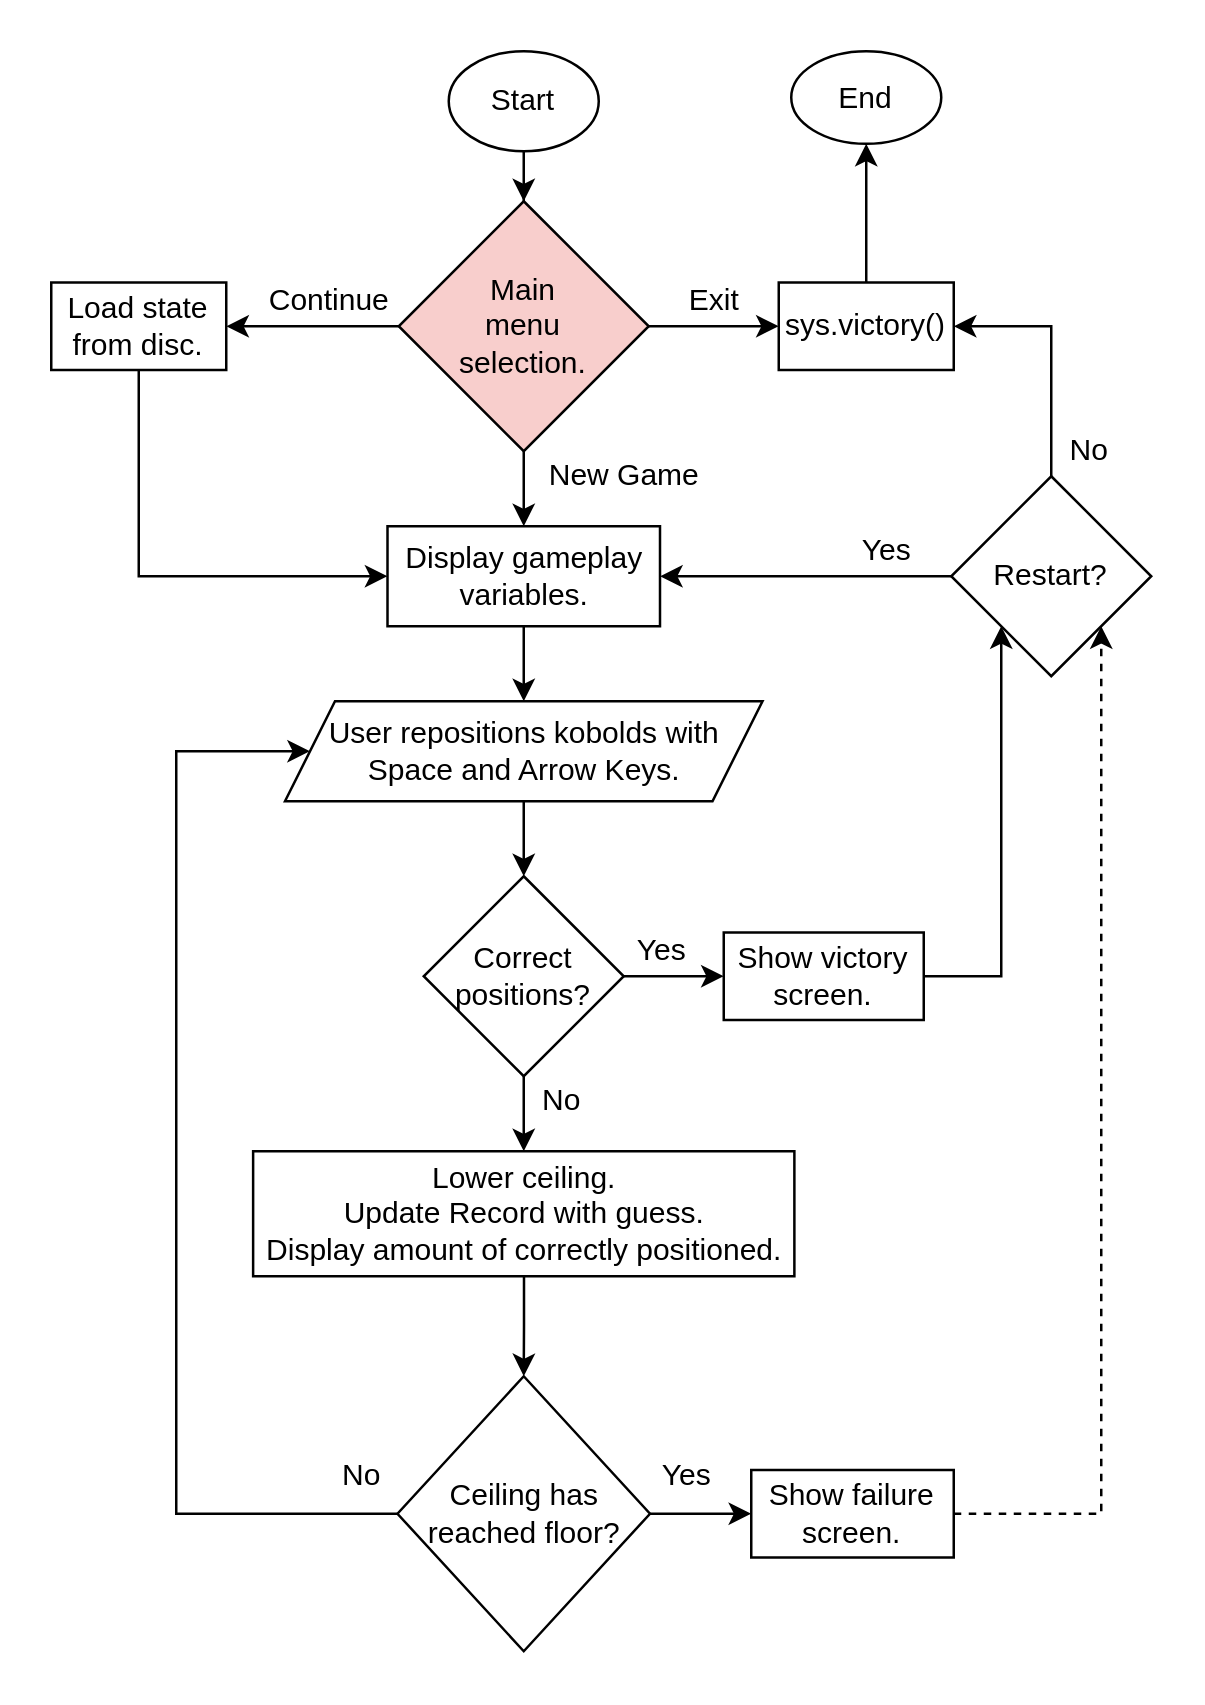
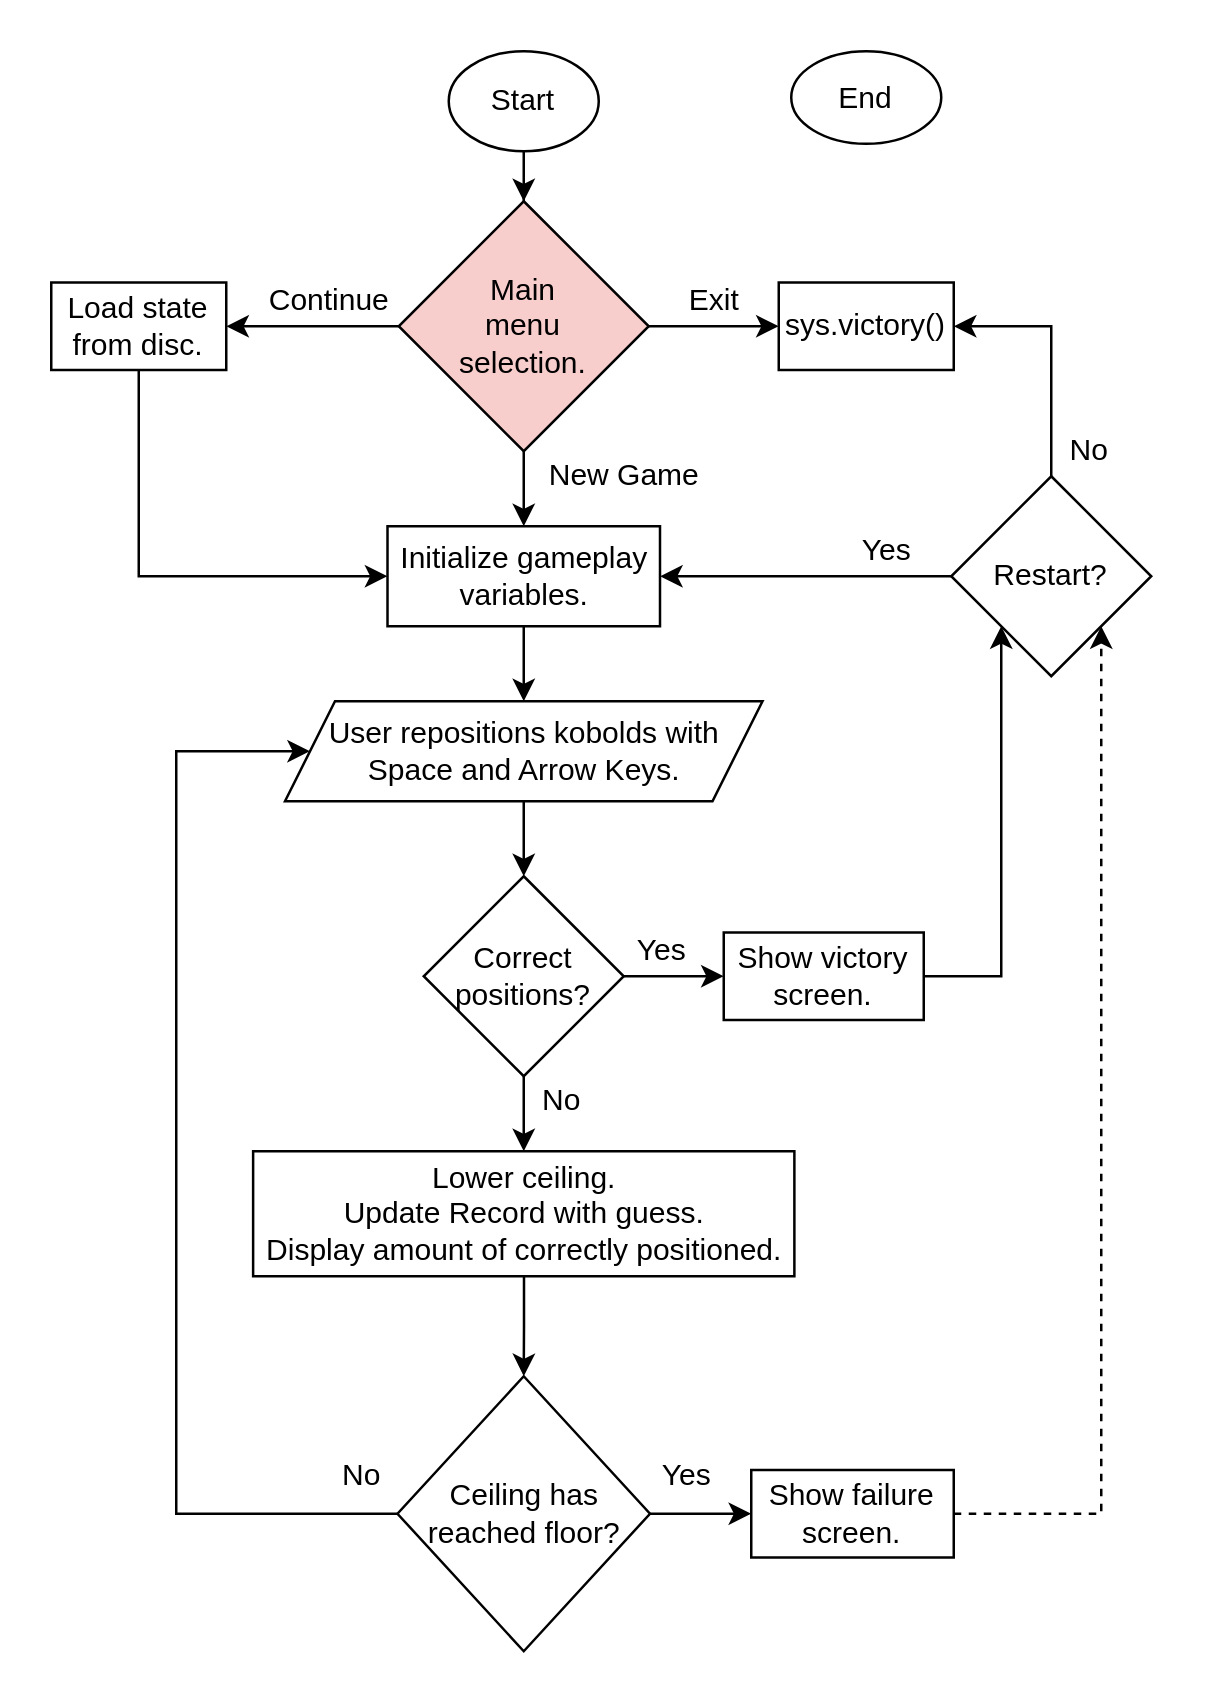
  <mxCell id="0" />
  <mxCell id="1" parent="0" />
  <mxCell id="2" style="edgeStyle=orthogonalEdgeStyle;rounded=0;orthogonalLoop=1;jettySize=auto;html=1;entryX=0.5;entryY=0;entryDx=0;entryDy=0;" edge="1" parent="1" source="3" target="4"><mxGeometry relative="1" as="geometry" /></mxCell>
  <mxCell id="3" value="Start" style="ellipse;whiteSpace=wrap;html=1;" vertex="1" parent="1"><mxGeometry x="179" y="20" width="60" height="40" as="geometry" /></mxCell>
  <mxCell id="4" value="Main&lt;br&gt;menu&lt;br&gt;selection." style="rhombus;whiteSpace=wrap;html=1;fillColor=#f8cecc;" vertex="1" parent="1"><mxGeometry x="159" y="80" width="100" height="100" as="geometry" /></mxCell>
- <mxCell id="5" style="edgeStyle=orthogonalEdgeStyle;rounded=0;orthogonalLoop=1;jettySize=auto;html=1;entryX=0.5;entryY=1;entryDx=0;entryDy=0;" edge="1" parent="1" source="6" target="41"><mxGeometry relative="1" as="geometry" /></mxCell>
  <mxCell id="6" value="sys.victory()" style="rounded=0;whiteSpace=wrap;html=1;" vertex="1" parent="1"><mxGeometry x="311" y="112.5" width="70" height="35" as="geometry" /></mxCell>
  <mxCell id="7" style="edgeStyle=orthogonalEdgeStyle;rounded=0;orthogonalLoop=1;jettySize=auto;html=1;entryX=0.5;entryY=0;entryDx=0;entryDy=0;" edge="1" parent="1" source="8" target="16"><mxGeometry relative="1" as="geometry" /></mxCell>
- <mxCell id="8" value="Display gameplay variables." style="rounded=0;whiteSpace=wrap;html=1;" vertex="1" parent="1"><mxGeometry x="154.5" y="210" width="109" height="40" as="geometry" /></mxCell>
+ <mxCell id="8" value="Initialize gameplay variables." style="rounded=0;whiteSpace=wrap;html=1;" vertex="1" parent="1"><mxGeometry x="154.5" y="210" width="109" height="40" as="geometry" /></mxCell>
  <mxCell id="9" value="" style="endArrow=classic;html=1;exitX=1;exitY=0.5;exitDx=0;exitDy=0;entryX=0;entryY=0.5;entryDx=0;entryDy=0;" edge="1" parent="1" source="4" target="6"><mxGeometry width="50" height="50" relative="1" as="geometry"><mxPoint x="199" y="260" as="sourcePoint" /><mxPoint x="249" y="210" as="targetPoint" /></mxGeometry></mxCell>
  <mxCell id="10" value="" style="endArrow=classic;html=1;exitX=0.5;exitY=1;exitDx=0;exitDy=0;entryX=0.5;entryY=0;entryDx=0;entryDy=0;" edge="1" parent="1" source="4" target="8"><mxGeometry width="50" height="50" relative="1" as="geometry"><mxPoint x="199" y="260" as="sourcePoint" /><mxPoint x="249" y="210" as="targetPoint" /></mxGeometry></mxCell>
  <mxCell id="11" value="" style="endArrow=classic;html=1;exitX=0;exitY=0.5;exitDx=0;exitDy=0;" edge="1" parent="1" source="34"><mxGeometry width="50" height="50" relative="1" as="geometry"><mxPoint x="269" y="210" as="sourcePoint" /><mxPoint x="70" y="130" as="targetPoint" /></mxGeometry></mxCell>
  <mxCell id="12" value="Exit" style="text;html=1;align=center;verticalAlign=middle;resizable=0;points=[];autosize=1;" vertex="1" parent="1"><mxGeometry x="264.5" y="110" width="40" height="20" as="geometry" /></mxCell>
  <mxCell id="13" value="Continue" style="text;html=1;align=center;verticalAlign=middle;resizable=0;points=[];autosize=1;" vertex="1" parent="1"><mxGeometry x="100.75" y="110" width="60" height="20" as="geometry" /></mxCell>
  <mxCell id="14" value="New Game" style="text;html=1;align=center;verticalAlign=middle;resizable=0;points=[];autosize=1;" vertex="1" parent="1"><mxGeometry x="209" y="180" width="80" height="20" as="geometry" /></mxCell>
  <mxCell id="15" style="edgeStyle=orthogonalEdgeStyle;rounded=0;orthogonalLoop=1;jettySize=auto;html=1;entryX=0.5;entryY=0;entryDx=0;entryDy=0;" edge="1" parent="1" source="16" target="19"><mxGeometry relative="1" as="geometry" /></mxCell>
  <mxCell id="16" value="User repositions kobolds with Space and Arrow Keys." style="shape=parallelogram;perimeter=parallelogramPerimeter;whiteSpace=wrap;html=1;fixedSize=1;" vertex="1" parent="1"><mxGeometry x="113.5" y="280" width="191" height="40" as="geometry" /></mxCell>
  <mxCell id="17" style="edgeStyle=orthogonalEdgeStyle;rounded=0;orthogonalLoop=1;jettySize=auto;html=1;entryX=0.5;entryY=0;entryDx=0;entryDy=0;" edge="1" parent="1" source="19" target="22"><mxGeometry relative="1" as="geometry" /></mxCell>
  <mxCell id="18" style="edgeStyle=orthogonalEdgeStyle;rounded=0;orthogonalLoop=1;jettySize=auto;html=1;entryX=0;entryY=0.5;entryDx=0;entryDy=0;" edge="1" parent="1" source="19" target="25"><mxGeometry relative="1" as="geometry" /></mxCell>
  <mxCell id="19" value="Correct positions?" style="rhombus;whiteSpace=wrap;html=1;" vertex="1" parent="1"><mxGeometry x="169" y="350" width="80" height="80" as="geometry" /></mxCell>
  <mxCell id="20" style="edgeStyle=orthogonalEdgeStyle;rounded=0;orthogonalLoop=1;jettySize=auto;html=1;entryX=0;entryY=0.5;entryDx=0;entryDy=0;exitX=0;exitY=0.5;exitDx=0;exitDy=0;" edge="1" parent="1" source="27" target="16"><mxGeometry relative="1" as="geometry"><mxPoint x="169" y="390" as="targetPoint" /><Array as="points"><mxPoint x="70" y="605" /><mxPoint x="70" y="300" /></Array></mxGeometry></mxCell>
  <mxCell id="21" style="edgeStyle=orthogonalEdgeStyle;rounded=0;orthogonalLoop=1;jettySize=auto;html=1;entryX=0.5;entryY=0;entryDx=0;entryDy=0;" edge="1" parent="1" source="22" target="27"><mxGeometry relative="1" as="geometry" /></mxCell>
  <mxCell id="22" value="Lower ceiling.&lt;br&gt;Update Record with guess.&lt;br&gt;Display amount of correctly positioned." style="rounded=0;whiteSpace=wrap;html=1;" vertex="1" parent="1"><mxGeometry x="100.75" y="460" width="216.5" height="50" as="geometry" /></mxCell>
  <mxCell id="23" value="No" style="text;html=1;align=center;verticalAlign=middle;resizable=0;points=[];autosize=1;" vertex="1" parent="1"><mxGeometry x="209" y="430" width="30" height="20" as="geometry" /></mxCell>
  <mxCell id="24" style="edgeStyle=orthogonalEdgeStyle;rounded=0;orthogonalLoop=1;jettySize=auto;html=1;entryX=0;entryY=1;entryDx=0;entryDy=0;" edge="1" parent="1" source="25" target="38"><mxGeometry relative="1" as="geometry" /></mxCell>
  <mxCell id="25" value="Show victory screen." style="rounded=0;whiteSpace=wrap;html=1;" vertex="1" parent="1"><mxGeometry x="289" y="372.5" width="80" height="35" as="geometry" /></mxCell>
  <mxCell id="26" style="edgeStyle=orthogonalEdgeStyle;rounded=0;orthogonalLoop=1;jettySize=auto;html=1;entryX=0;entryY=0.5;entryDx=0;entryDy=0;" edge="1" parent="1" source="27" target="30"><mxGeometry relative="1" as="geometry" /></mxCell>
  <mxCell id="27" value="Ceiling has reached floor?" style="rhombus;whiteSpace=wrap;html=1;" vertex="1" parent="1"><mxGeometry x="158.5" y="550" width="101" height="110" as="geometry" /></mxCell>
  <mxCell id="28" value="No" style="text;html=1;align=center;verticalAlign=middle;resizable=0;points=[];autosize=1;" vertex="1" parent="1"><mxGeometry x="128.5" y="580" width="30" height="20" as="geometry" /></mxCell>
  <mxCell id="29" style="edgeStyle=orthogonalEdgeStyle;rounded=0;orthogonalLoop=1;jettySize=auto;html=1;entryX=1;entryY=1;entryDx=0;entryDy=0;dashed=1;" edge="1" parent="1" source="30" target="38"><mxGeometry relative="1" as="geometry"><Array as="points"><mxPoint x="440" y="605" /></Array></mxGeometry></mxCell>
  <mxCell id="30" value="Show failure screen." style="rounded=0;whiteSpace=wrap;html=1;" vertex="1" parent="1"><mxGeometry x="300" y="587.5" width="81" height="35" as="geometry" /></mxCell>
  <mxCell id="31" value="Yes" style="text;html=1;align=center;verticalAlign=middle;resizable=0;points=[];autosize=1;" vertex="1" parent="1"><mxGeometry x="249" y="370" width="30" height="20" as="geometry" /></mxCell>
  <mxCell id="32" value="Yes" style="text;html=1;align=center;verticalAlign=middle;resizable=0;points=[];autosize=1;" vertex="1" parent="1"><mxGeometry x="259" y="580" width="30" height="20" as="geometry" /></mxCell>
  <mxCell id="33" style="edgeStyle=orthogonalEdgeStyle;rounded=0;orthogonalLoop=1;jettySize=auto;html=1;entryX=0;entryY=0.5;entryDx=0;entryDy=0;" edge="1" parent="1" source="34" target="8"><mxGeometry relative="1" as="geometry"><Array as="points"><mxPoint x="55" y="230" /></Array></mxGeometry></mxCell>
  <mxCell id="34" value="Load state from disc." style="rounded=0;whiteSpace=wrap;html=1;" vertex="1" parent="1"><mxGeometry x="20" y="112.5" width="70" height="35" as="geometry" /></mxCell>
  <mxCell id="35" value="" style="endArrow=classic;html=1;exitX=0;exitY=0.5;exitDx=0;exitDy=0;" edge="1" parent="1" source="4" target="34"><mxGeometry width="50" height="50" relative="1" as="geometry"><mxPoint x="159" y="130" as="sourcePoint" /><mxPoint x="70" y="130" as="targetPoint" /></mxGeometry></mxCell>
  <mxCell id="36" style="edgeStyle=orthogonalEdgeStyle;rounded=0;orthogonalLoop=1;jettySize=auto;html=1;entryX=1;entryY=0.5;entryDx=0;entryDy=0;" edge="1" parent="1" source="38" target="8"><mxGeometry relative="1" as="geometry" /></mxCell>
  <mxCell id="37" style="edgeStyle=orthogonalEdgeStyle;rounded=0;orthogonalLoop=1;jettySize=auto;html=1;entryX=1;entryY=0.5;entryDx=0;entryDy=0;" edge="1" parent="1" source="38" target="6"><mxGeometry relative="1" as="geometry" /></mxCell>
  <mxCell id="38" value="Restart?" style="rhombus;whiteSpace=wrap;html=1;" vertex="1" parent="1"><mxGeometry x="380" y="190" width="80" height="80" as="geometry" /></mxCell>
  <mxCell id="39" value="Yes" style="text;html=1;align=center;verticalAlign=middle;resizable=0;points=[];autosize=1;" vertex="1" parent="1"><mxGeometry x="339" y="210" width="30" height="20" as="geometry" /></mxCell>
  <mxCell id="40" value="No" style="text;html=1;align=center;verticalAlign=middle;resizable=0;points=[];autosize=1;" vertex="1" parent="1"><mxGeometry x="420" y="170" width="30" height="20" as="geometry" /></mxCell>
  <mxCell id="41" value="End" style="ellipse;whiteSpace=wrap;html=1;" vertex="1" parent="1"><mxGeometry x="316" y="20" width="60" height="37" as="geometry" /></mxCell>
